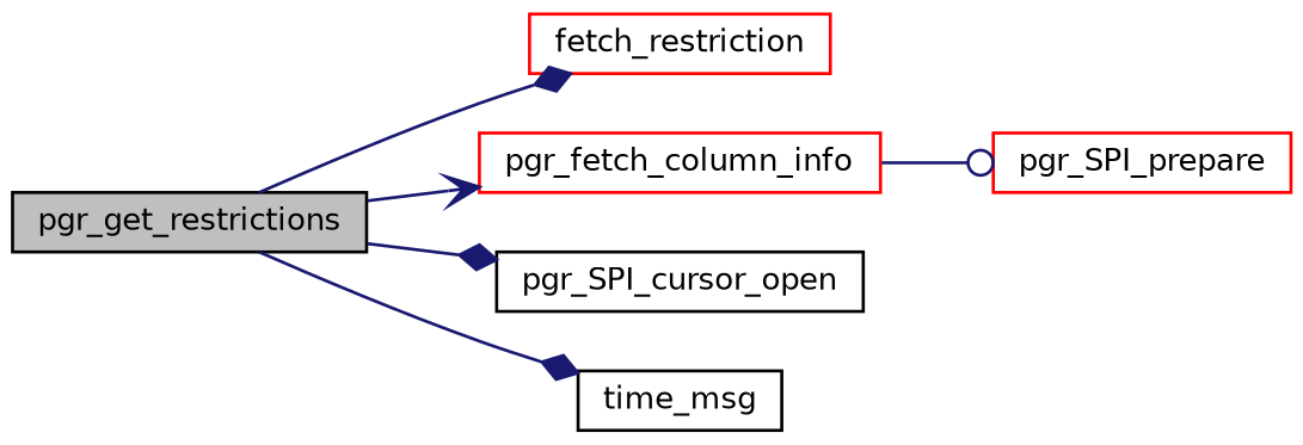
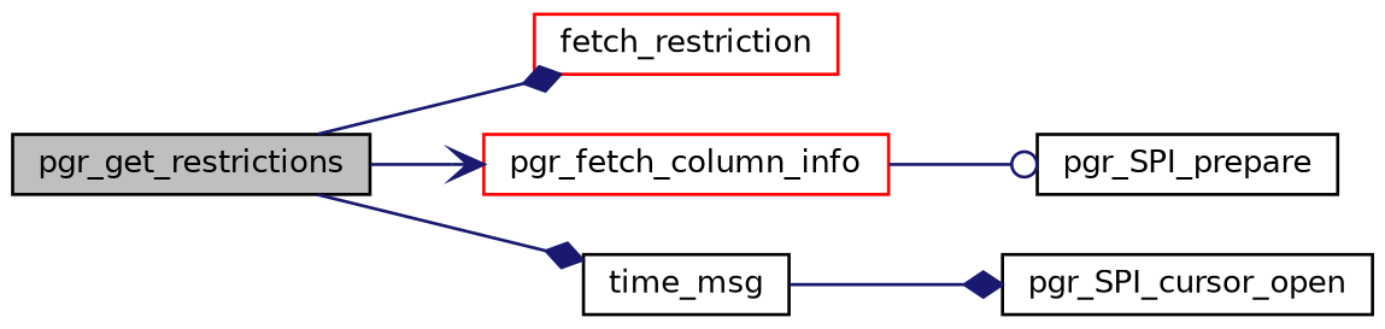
  digraph {
    rankdir=LR
    node [color=black fillcolor=white fontname=Helvetica fontsize=10 shape=record style=filled]
    edge [arrowhead=diamond color=midnightblue fontname=Helvetica fontsize=10 labelfontname=Helvetica labelfontsize=10 style=solid]
    n1 [fillcolor=grey75 fontcolor=black height=0.2 label=pgr_get_restrictions width=0.4]
    n2 [color=red height=0.2 label=fetch_restriction width=0.4]
    n3 [color=red height=0.2 label=pgr_fetch_column_info width=0.4]
    n4 [height=0.2 label=pgr_SPI_cursor_open width=0.4]
    n5 [height=0.2 label=time_msg width=0.4]
-   n6 [color=red height=0.2 label=pgr_SPI_prepare width=0.4]
+   n6 [height=0.2 label=pgr_SPI_prepare width=0.4]
    n1 -> n2
    n1 -> n3 [arrowhead=vee]
-   n1 -> n4
+   n5 -> n4
    n1 -> n5
    n3 -> n6 [arrowhead=odot]
  }
